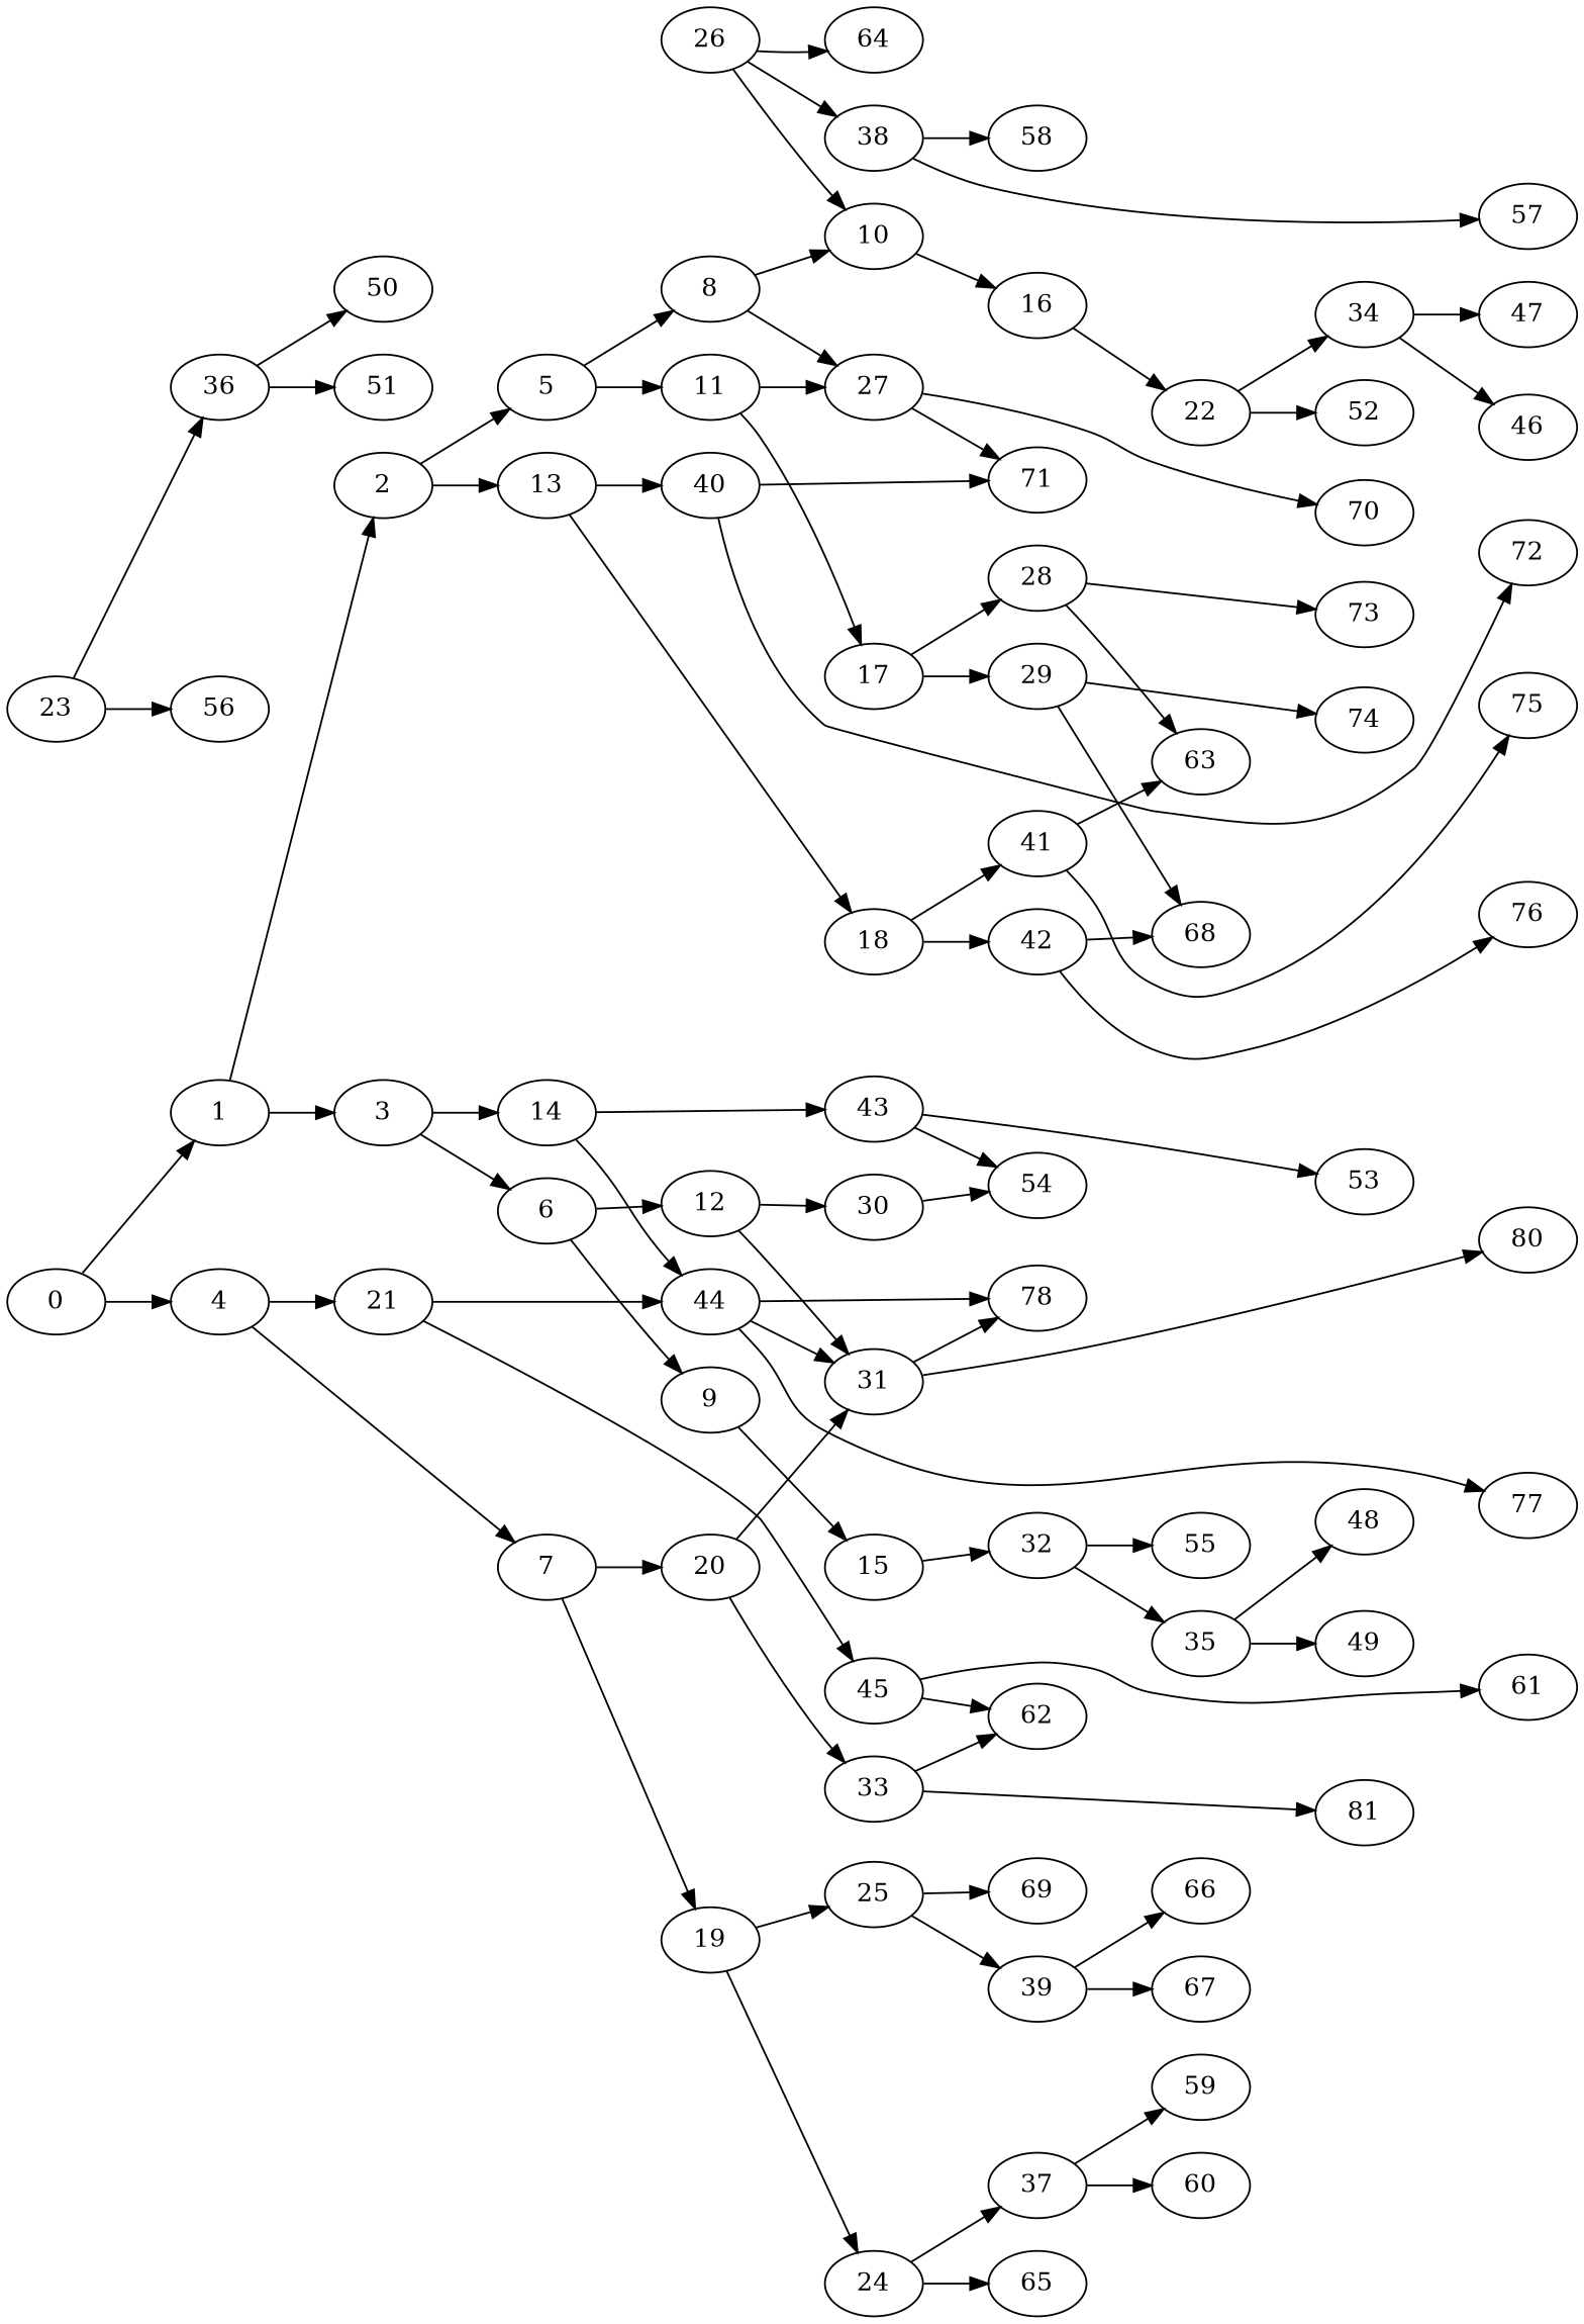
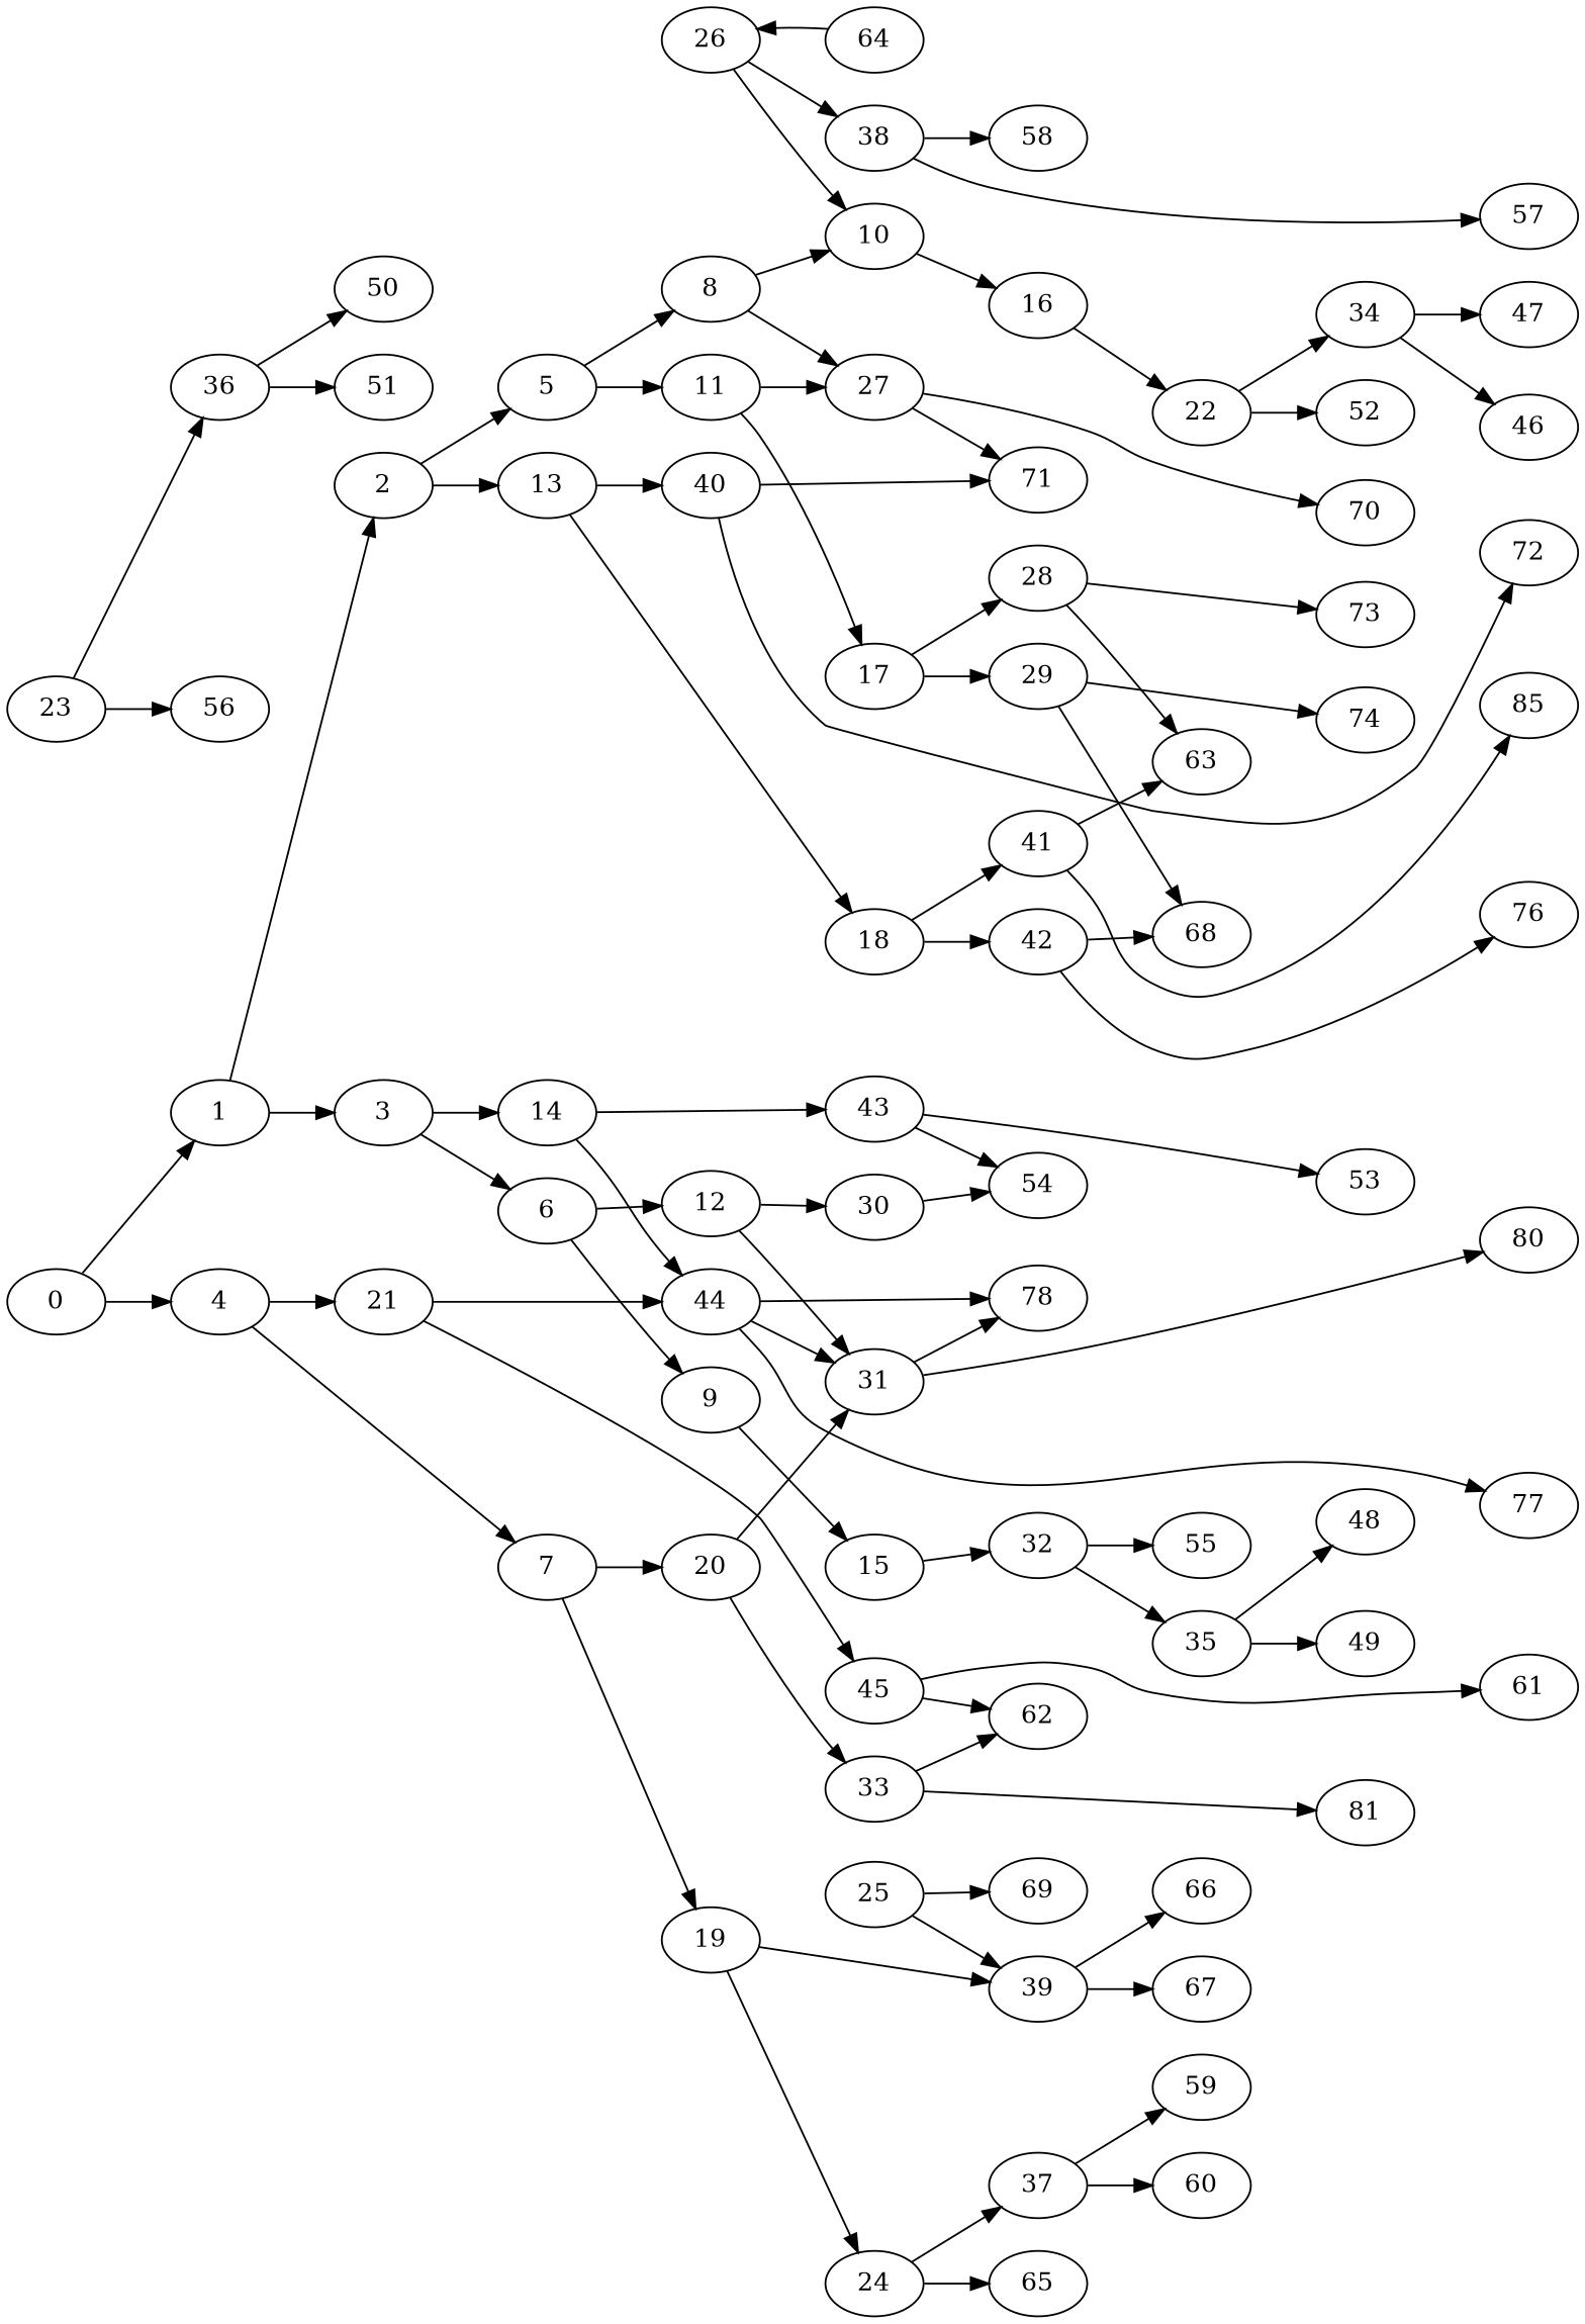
  digraph {
    rankdir=LR
    edge [weight=0]
    0
    1
    4
    2
    3
    7
    21
    5
    13
    6
    14
    8
    11
    18
    40
    9
    12
    43
    44
    19
    20
    45
    10
    27
    17
    15
    31
    30
    25
    24
    33
    16
    70
    71
    32
    78
    80
    22
    26
    38
    64
    28
    29
    54
    41
    42
    72
    53
    77
    39
    69
    35
    55
    34
    52
    23
    36
    56
    63
    73
    68
    74
-   75
+   75 [label=85]
    76
    37
    65
    62
    81
    61
    46
    47
    50
    51
    59
    60
    66
    67
    57
    58
    48
    49
    0 -> 1
    0 -> 4 [weight=1]
    1 -> 2
    1 -> 3 [weight=1]
    4 -> 7
    4 -> 21 [weight=1]
    2 -> 5
    2 -> 13 [weight=1]
    3 -> 6
    3 -> 14 [weight=1]
    7 -> 19
    7 -> 20 [weight=1]
    21 -> 44 [weight=1]
    21 -> 45
    5 -> 8
    5 -> 11 [weight=1]
    13 -> 18
    13 -> 40 [weight=1]
    6 -> 9
    6 -> 12 [weight=1]
    14 -> 43
    14 -> 44 [weight=1]
    8 -> 10
    8 -> 27 [weight=1]
    11 -> 27 [weight=1]
    11 -> 17
    18 -> 41
    18 -> 42 [weight=1]
    40 -> 71 [weight=1]
    40 -> 72
    9 -> 15
    12 -> 31 [weight=1]
    12 -> 30
    43 -> 54 [weight=1]
    43 -> 53
    44 -> 31 [weight=1]
    44 -> 78 [weight=1]
    44 -> 77
-   19 -> 25 [weight=1]
+   19 -> 39 [weight=1]
    19 -> 24
    20 -> 31 [weight=1]
    20 -> 33
    45 -> 62 [weight=1]
    45 -> 61
    10 -> 16
    27 -> 70
    27 -> 71 [weight=1]
    17 -> 28
    17 -> 29 [weight=1]
    15 -> 32
    31 -> 78 [weight=1]
    31 -> 80
    30 -> 54 [weight=1]
    25 -> 39
    25 -> 69 [weight=1]
    24 -> 37
    24 -> 65 [weight=1]
    33 -> 62 [weight=1]
    33 -> 81
    16 -> 22
    32 -> 35
    32 -> 55 [weight=1]
    22 -> 34
    22 -> 52 [weight=1]
    26 -> 10 [weight=1]
    26 -> 38
-   26 -> 64 [weight=1]
+   64 -> 26 [weight=1]
    38 -> 57
    38 -> 58 [weight=1]
    28 -> 63 [weight=1]
    28 -> 73
    29 -> 68 [weight=1]
    29 -> 74
    41 -> 63 [weight=1]
    41 -> 75
    42 -> 68 [weight=1]
    42 -> 76
    39 -> 66
    39 -> 67 [weight=1]
    35 -> 48
    35 -> 49 [weight=1]
    34 -> 46
    34 -> 47 [weight=1]
    23 -> 36
    23 -> 56 [weight=1]
    36 -> 50
    36 -> 51 [weight=1]
    37 -> 59
    37 -> 60 [weight=1]
  }
